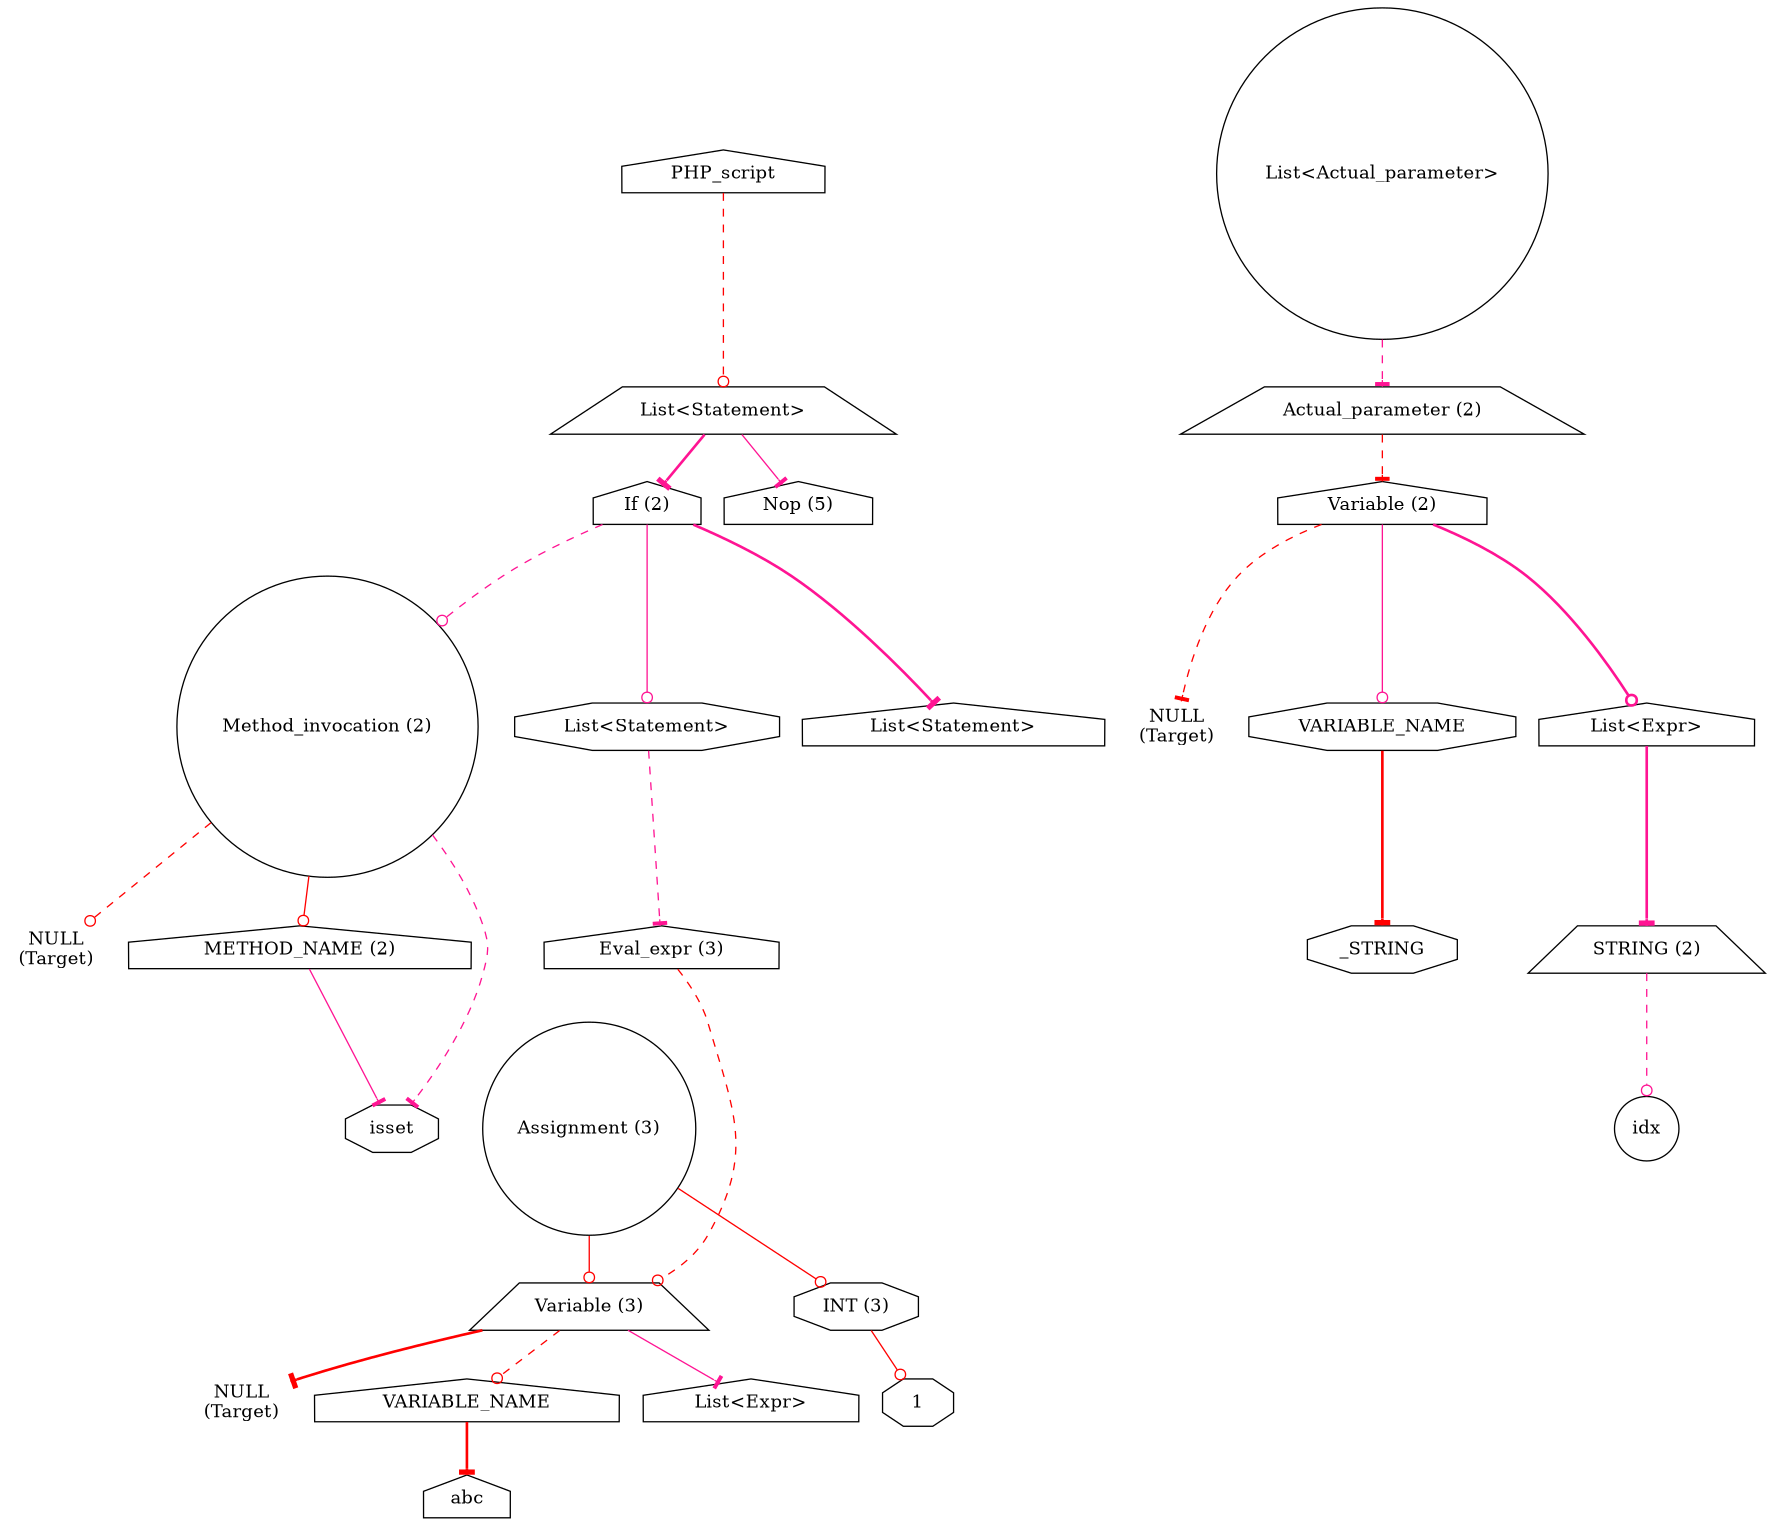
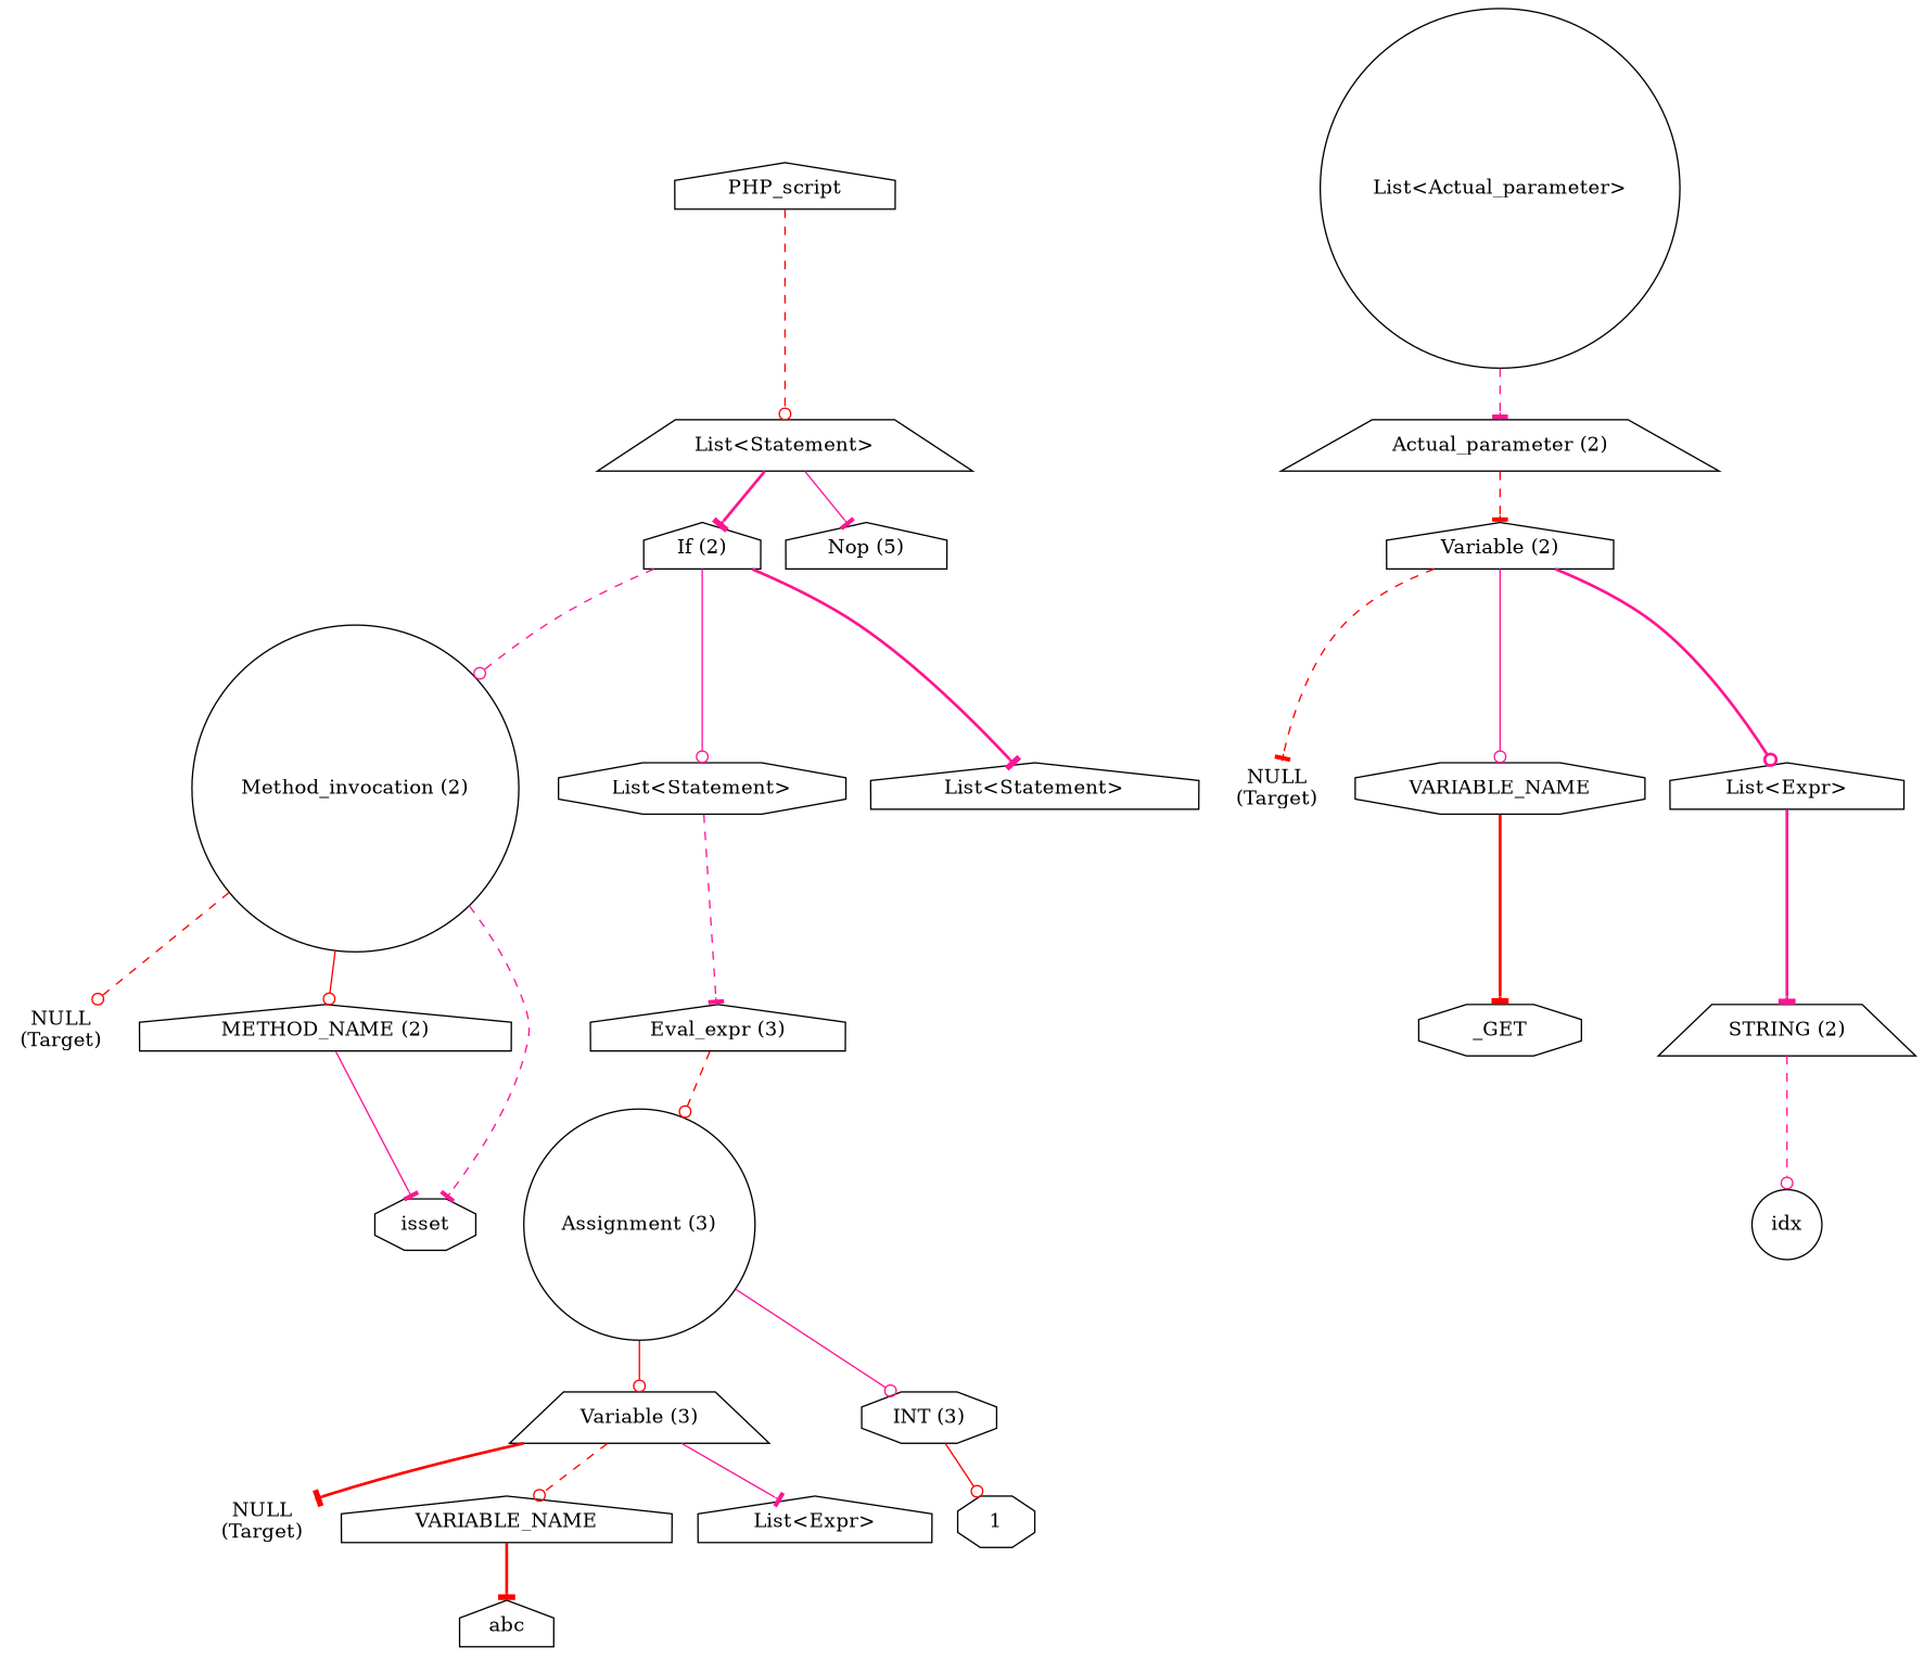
  digraph {
    ordering=out
    node [shape=house]
    edge [arrowhead=tee color=deeppink style=dashed]
    n1 [label=PHP_script]
    n2 [label="List<Statement>" shape=trapezium]
    n3 [label="If (2)"]
    n4 [label="Nop (5)"]
    n5 [label="Method_invocation (2)" shape=circle]
    n6 [label="List<Statement>" shape=octagon]
    n7 [label="List<Statement>"]
    n8 [label="NULL\n(Target)" shape=plaintext]
    n9 [label="METHOD_NAME (2)"]
    n10 [label=isset shape=octagon]
    n11 [label="Eval_expr (3)"]
    n12 [label="List<Actual_parameter>" shape=circle]
    n13 [label="Actual_parameter (2)" shape=trapezium]
    n14 [label="Variable (2)"]
    n15 [label="NULL\n(Target)" shape=plaintext]
    n16 [label=VARIABLE_NAME shape=octagon]
    n17 [label="List<Expr>"]
-   n18 [label=_STRING shape=octagon]
+   n18 [label=_GET shape=octagon]
    n19 [label="STRING (2)" shape=trapezium]
    n20 [label=idx shape=circle]
    n21 [label="Assignment (3)" shape=circle]
    n22 [label="Variable (3)" shape=trapezium]
    n23 [label="INT (3)" shape=octagon]
    n24 [label="NULL\n(Target)" shape=plaintext]
    n25 [label=VARIABLE_NAME]
    n26 [label="List<Expr>"]
    n27 [label=1 shape=octagon]
    n28 [label=abc]
    n1 -> n2 [arrowhead=odot color=red]
    n2 -> n3 [style=bold]
    n2 -> n4 [style=solid]
    n3 -> n5 [arrowhead=odot]
    n3 -> n6 [arrowhead=odot style=solid]
    n3 -> n7 [style=bold]
    n5 -> n8 [arrowhead=odot color=red]
    n5 -> n9 [arrowhead=odot color=red style=solid]
    n5 -> n10
    n6 -> n11
    n9 -> n10 [style=solid]
-   n11 -> n22 [arrowhead=odot color=red]
+   n11 -> n21 [arrowhead=odot color=red]
    n12 -> n13
    n13 -> n14 [color=red]
    n14 -> n15 [color=red]
    n14 -> n16 [arrowhead=odot style=solid]
    n14 -> n17 [arrowhead=odot style=bold]
    n16 -> n18 [color=red style=bold]
    n17 -> n19 [style=bold]
    n19 -> n20 [arrowhead=odot]
    n21 -> n22 [arrowhead=odot color=red style=solid]
-   n21 -> n23 [arrowhead=odot color=red style=solid]
+   n21 -> n23 [arrowhead=odot style=solid]
    n22 -> n24 [color=red style=bold]
    n22 -> n25 [arrowhead=odot color=red]
    n22 -> n26 [style=solid]
    n23 -> n27 [arrowhead=odot color=red style=solid]
    n25 -> n28 [color=red style=bold]
  }
